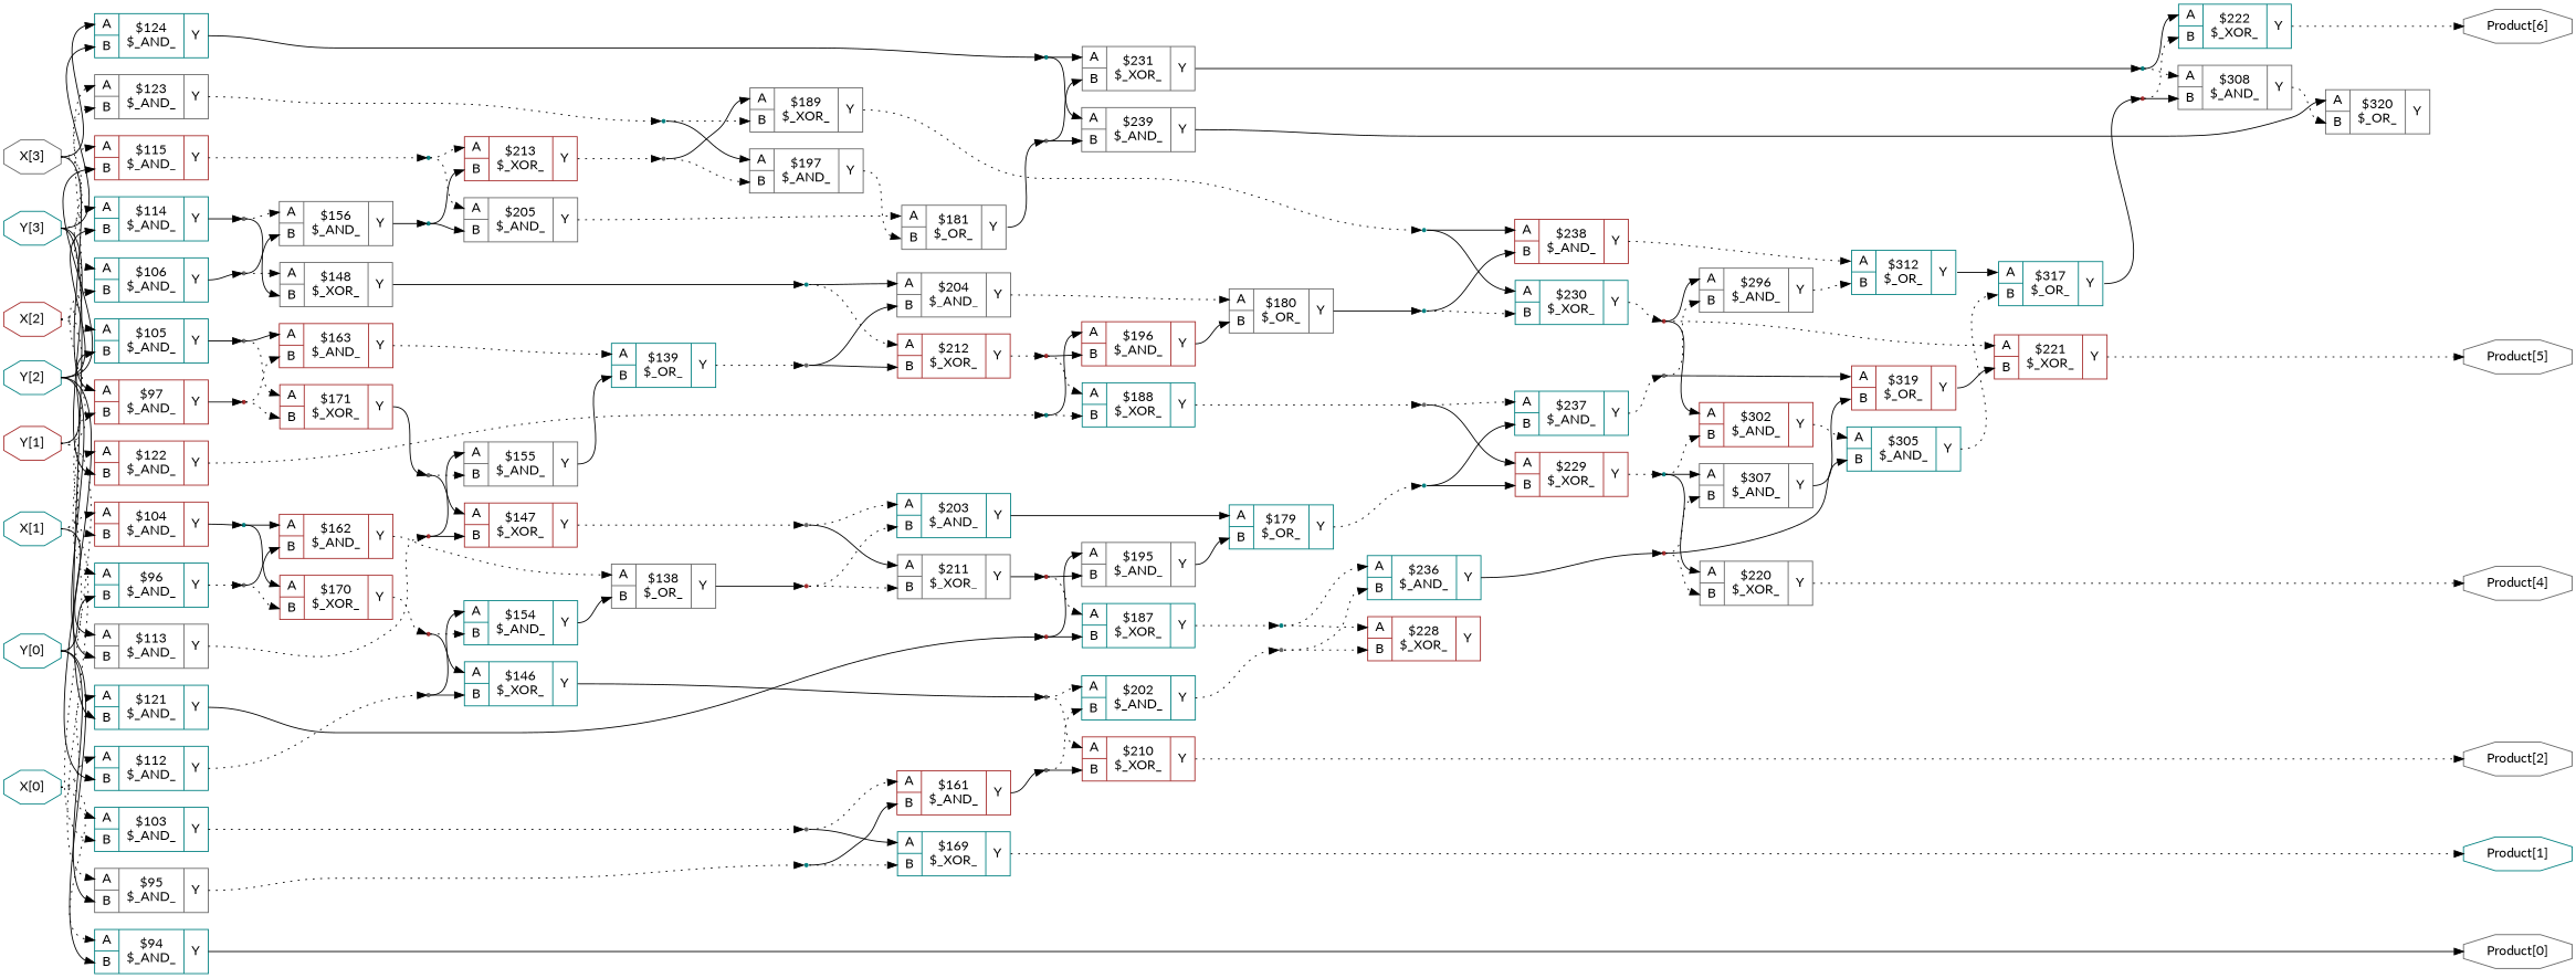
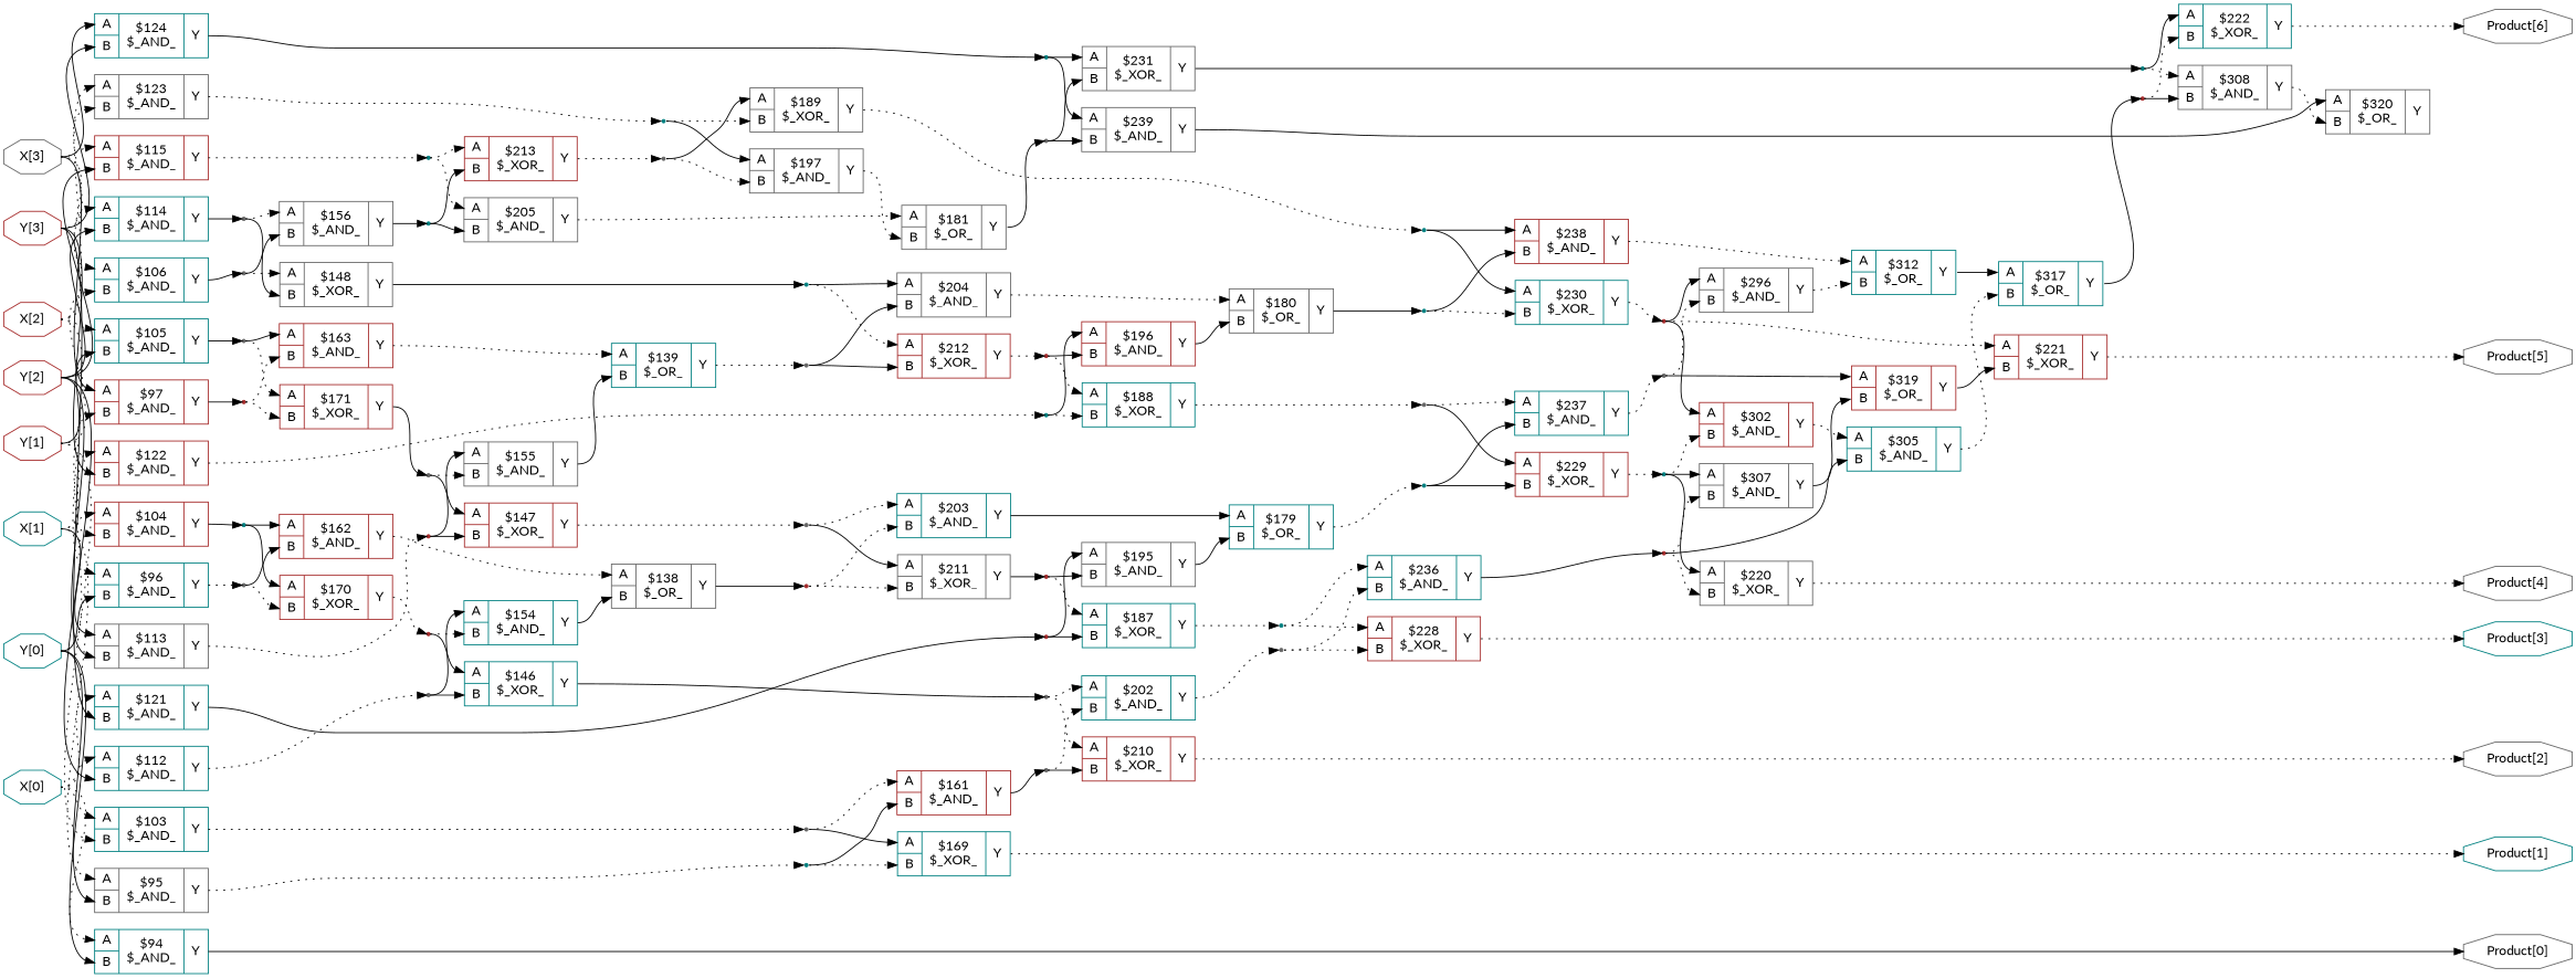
  digraph {
    fontname=Lato
    rankdir=LR
    remincross=true
    node [color=teal fontname=Lato shape=record]
    edge [color=black fontname=Lato headport="p76:w" style=dotted tailport=e]
    n68 [fontcolor=black label="X[0]" shape=octagon]
    n69 [fontcolor=black label="X[1]" shape=octagon]
    n70 [color=brown fontcolor=black label="X[2]" shape=octagon]
    n71 [color=gray40 fontcolor=black label="X[3]" shape=octagon]
    n72 [fontcolor=black label="Y[0]" shape=octagon]
    n73 [color=brown fontcolor=black label="Y[1]" shape=octagon]
-   n74 [fontcolor=black label="Y[2]" shape=octagon]
-   n75 [fontcolor=black label="Y[3]" shape=octagon]
+   n74 [color=brown fontcolor=black label="Y[2]" shape=octagon]
+   n75 [color=brown fontcolor=black label="Y[3]" shape=octagon]
    n60 [color=gray40 fontcolor=black label="Product[0]" shape=octagon]
    n61 [fontcolor=black label="Product[1]" shape=octagon]
    n62 [color=gray40 fontcolor=black label="Product[2]" shape=octagon]
+   n63 [fontcolor=black label="Product[3]" shape=octagon]
    n64 [color=gray40 fontcolor=black label="Product[4]" shape=octagon]
    n65 [color=gray40 fontcolor=black label="Product[5]" shape=octagon]
    n66 [color=gray40 fontcolor=black label="Product[6]" shape=octagon]
    c79 [label="{{<p76> A|<p77> B}|$103\n$_AND_|{<p78> Y}}"]
    c83 [label="{{<p76> A|<p77> B}|$112\n$_AND_|{<p78> Y}}"]
    c87 [label="{{<p76> A|<p77> B}|$121\n$_AND_|{<p78> Y}}"]
    c142 [label="{{<p76> A|<p77> B}|$94\n$_AND_|{<p78> Y}}"]
    c80 [color=brown label="{{<p76> A|<p77> B}|$104\n$_AND_|{<p78> Y}}"]
    c84 [color=gray40 label="{{<p76> A|<p77> B}|$113\n$_AND_|{<p78> Y}}"]
    c88 [color=brown label="{{<p76> A|<p77> B}|$122\n$_AND_|{<p78> Y}}"]
    c143 [color=gray40 label="{{<p76> A|<p77> B}|$95\n$_AND_|{<p78> Y}}"]
    c81 [label="{{<p76> A|<p77> B}|$105\n$_AND_|{<p78> Y}}"]
    c85 [label="{{<p76> A|<p77> B}|$114\n$_AND_|{<p78> Y}}"]
    c89 [color=gray40 label="{{<p76> A|<p77> B}|$123\n$_AND_|{<p78> Y}}"]
    c144 [label="{{<p76> A|<p77> B}|$96\n$_AND_|{<p78> Y}}"]
    c82 [label="{{<p76> A|<p77> B}|$106\n$_AND_|{<p78> Y}}"]
    c86 [color=brown label="{{<p76> A|<p77> B}|$115\n$_AND_|{<p78> Y}}"]
    c90 [label="{{<p76> A|<p77> B}|$124\n$_AND_|{<p78> Y}}"]
    c145 [color=brown label="{{<p76> A|<p77> B}|$97\n$_AND_|{<p78> Y}}"]
    n1 [color=gray40 shape=point]
    n8 [color=gray40 shape=point]
    n25 [color=brown shape=point]
    n2 [shape=point]
    n9 [color=brown shape=point]
    n26 [shape=point]
    n5 [shape=point]
    n3 [color=gray40 shape=point]
    n10 [color=gray40 shape=point]
    n27 [shape=point]
    n6 [color=gray40 shape=point]
    n4 [color=gray40 shape=point]
    n11 [shape=point]
    n28 [shape=point]
    n7 [color=brown shape=point]
    c99 [color=brown label="{{<p76> A|<p77> B}|$161\n$_AND_|{<p78> Y}}"]
    c102 [label="{{<p76> A|<p77> B}|$169\n$_XOR_|{<p78> Y}}"]
    c100 [color=brown label="{{<p76> A|<p77> B}|$162\n$_AND_|{<p78> Y}}"]
    c103 [color=brown label="{{<p76> A|<p77> B}|$170\n$_XOR_|{<p78> Y}}"]
    c101 [color=brown label="{{<p76> A|<p77> B}|$163\n$_AND_|{<p78> Y}}"]
    c104 [color=brown label="{{<p76> A|<p77> B}|$171\n$_XOR_|{<p78> Y}}"]
    c95 [color=gray40 label="{{<p76> A|<p77> B}|$148\n$_XOR_|{<p78> Y}}"]
    c98 [color=gray40 label="{{<p76> A|<p77> B}|$156\n$_AND_|{<p78> Y}}"]
    c93 [label="{{<p76> A|<p77> B}|$146\n$_XOR_|{<p78> Y}}"]
    c96 [label="{{<p76> A|<p77> B}|$154\n$_AND_|{<p78> Y}}"]
    c94 [color=brown label="{{<p76> A|<p77> B}|$147\n$_XOR_|{<p78> Y}}"]
    c97 [color=gray40 label="{{<p76> A|<p77> B}|$155\n$_AND_|{<p78> Y}}"]
    c117 [color=gray40 label="{{<p76> A|<p77> B}|$205\n$_AND_|{<p78> Y}}"]
    c121 [color=brown label="{{<p76> A|<p77> B}|$213\n$_XOR_|{<p78> Y}}"]
    c108 [label="{{<p76> A|<p77> B}|$187\n$_XOR_|{<p78> Y}}"]
    c111 [color=gray40 label="{{<p76> A|<p77> B}|$195\n$_AND_|{<p78> Y}}"]
    c109 [label="{{<p76> A|<p77> B}|$188\n$_XOR_|{<p78> Y}}"]
    c112 [color=brown label="{{<p76> A|<p77> B}|$196\n$_AND_|{<p78> Y}}"]
    c110 [color=gray40 label="{{<p76> A|<p77> B}|$189\n$_XOR_|{<p78> Y}}"]
    c113 [color=gray40 label="{{<p76> A|<p77> B}|$197\n$_AND_|{<p78> Y}}"]
    c128 [color=gray40 label="{{<p76> A|<p77> B}|$231\n$_XOR_|{<p78> Y}}"]
    c132 [color=gray40 label="{{<p76> A|<p77> B}|$239\n$_AND_|{<p78> Y}}"]
    c91 [color=gray40 label="{{<p76> A|<p77> B}|$138\n$_OR_|{<p78> Y}}"]
    n13 [color=brown shape=point]
    c115 [label="{{<p76> A|<p77> B}|$203\n$_AND_|{<p78> Y}}"]
    c119 [color=gray40 label="{{<p76> A|<p77> B}|$211\n$_XOR_|{<p78> Y}}"]
    c92 [label="{{<p76> A|<p77> B}|$139\n$_OR_|{<p78> Y}}"]
    n14 [color=gray40 shape=point]
    c116 [color=gray40 label="{{<p76> A|<p77> B}|$204\n$_AND_|{<p78> Y}}"]
    c120 [color=brown label="{{<p76> A|<p77> B}|$212\n$_XOR_|{<p78> Y}}"]
    n16 [color=gray40 shape=point]
    c114 [label="{{<p76> A|<p77> B}|$202\n$_AND_|{<p78> Y}}"]
    c118 [color=brown label="{{<p76> A|<p77> B}|$210\n$_XOR_|{<p78> Y}}"]
    n17 [color=gray40 shape=point]
    n18 [shape=point]
    n15 [shape=point]
    n12 [color=gray40 shape=point]
    n19 [color=brown shape=point]
    n20 [color=gray40 shape=point]
    c105 [label="{{<p76> A|<p77> B}|$179\n$_OR_|{<p78> Y}}"]
    n30 [shape=point]
    c126 [color=brown label="{{<p76> A|<p77> B}|$229\n$_XOR_|{<p78> Y}}"]
    c130 [label="{{<p76> A|<p77> B}|$237\n$_AND_|{<p78> Y}}"]
    c106 [color=gray40 label="{{<p76> A|<p77> B}|$180\n$_OR_|{<p78> Y}}"]
    n31 [shape=point]
    c127 [label="{{<p76> A|<p77> B}|$230\n$_XOR_|{<p78> Y}}"]
    c131 [color=brown label="{{<p76> A|<p77> B}|$238\n$_AND_|{<p78> Y}}"]
    c107 [color=gray40 label="{{<p76> A|<p77> B}|$181\n$_OR_|{<p78> Y}}"]
    n32 [color=gray40 shape=point]
    n33 [shape=point]
    c125 [color=brown label="{{<p76> A|<p77> B}|$228\n$_XOR_|{<p78> Y}}"]
    c129 [label="{{<p76> A|<p77> B}|$236\n$_AND_|{<p78> Y}}"]
    n34 [color=gray40 shape=point]
    n35 [shape=point]
    n29 [color=gray40 shape=point]
    n36 [color=brown shape=point]
    n37 [color=brown shape=point]
    n38 [color=gray40 shape=point]
    c122 [color=gray40 label="{{<p76> A|<p77> B}|$220\n$_XOR_|{<p78> Y}}"]
    c123 [color=brown label="{{<p76> A|<p77> B}|$221\n$_XOR_|{<p78> Y}}"]
    c124 [label="{{<p76> A|<p77> B}|$222\n$_XOR_|{<p78> Y}}"]
    n48 [shape=point]
    c134 [color=brown label="{{<p76> A|<p77> B}|$302\n$_AND_|{<p78> Y}}"]
    c136 [color=gray40 label="{{<p76> A|<p77> B}|$307\n$_AND_|{<p78> Y}}"]
    n49 [color=brown shape=point]
    c133 [color=gray40 label="{{<p76> A|<p77> B}|$296\n$_AND_|{<p78> Y}}"]
    n50 [shape=point]
    c137 [color=gray40 label="{{<p76> A|<p77> B}|$308\n$_AND_|{<p78> Y}}"]
    n45 [color=brown shape=point]
    c135 [label="{{<p76> A|<p77> B}|$305\n$_AND_|{<p78> Y}}"]
    n51 [color=gray40 shape=point]
    c140 [color=brown label="{{<p76> A|<p77> B}|$319\n$_OR_|{<p78> Y}}"]
    c138 [label="{{<p76> A|<p77> B}|$312\n$_OR_|{<p78> Y}}"]
    c139 [label="{{<p76> A|<p77> B}|$317\n$_OR_|{<p78> Y}}"]
    c141 [color=gray40 label="{{<p76> A|<p77> B}|$320\n$_OR_|{<p78> Y}}"]
    n47 [color=brown shape=point]
    subgraph sub_1 {
      rank=source
      n68
      n69
      n70
      n71
      n72
      n73
      n74
      n75
    }
    subgraph sub_2 {
      rank=sink
      n60
      n61
      n62
+     n63
      n64
      n65
      n66
    }
    n68 -> c79
    n68 -> c83
    n68 -> c87
    n68 -> c142
    n69 -> c80
    n69 -> c84 [style=solid]
    n69 -> c88
    n69 -> c143
    n70 -> c81
    n70 -> c85
    n70 -> c89
    n70 -> c144
    n71 -> c82
    n71 -> c86
    n71 -> c90 [style=solid]
    n71 -> c145 [style=solid]
    n72 -> c142 [headport="p77:w" style=solid]
    n72 -> c143 [headport="p77:w" style=solid]
    n72 -> c144 [headport="p77:w" style=solid]
    n72 -> c145 [headport="p77:w"]
    n73 -> c79 [headport="p77:w"]
    n73 -> c80 [headport="p77:w"]
    n73 -> c81 [headport="p77:w" style=solid]
    n73 -> c82 [headport="p77:w"]
    n74 -> c83 [headport="p77:w" style=solid]
    n74 -> c84 [headport="p77:w" style=solid]
    n74 -> c85 [headport="p77:w" style=solid]
    n74 -> c86 [headport="p77:w" style=solid]
    n75 -> c87 [headport="p77:w" style=solid]
    n75 -> c88 [headport="p77:w" style=solid]
    n75 -> c89 [headport="p77:w"]
    n75 -> c90 [headport="p77:w" style=solid]
    c79 -> n1 [headport=w tailport="p78:e"]
    c83 -> n8 [headport=w tailport="p78:e"]
    c87 -> n25 [headport=w style=solid tailport="p78:e"]
    c142 -> n60 [headport=w style=solid tailport="p78:e"]
    c80 -> n2 [headport=w style=solid tailport="p78:e"]
    c84 -> n9 [headport=w tailport="p78:e"]
    c88 -> n26 [headport=w tailport="p78:e"]
    c143 -> n5 [headport=w tailport="p78:e"]
    c81 -> n3 [headport=w style=solid tailport="p78:e"]
    c85 -> n10 [headport=w style=solid tailport="p78:e"]
    c89 -> n27 [headport=w tailport="p78:e"]
    c144 -> n6 [headport=w tailport="p78:e"]
    c82 -> n4 [headport=w style=solid tailport="p78:e"]
    c86 -> n11 [headport=w tailport="p78:e"]
    c90 -> n28 [headport=w style=solid tailport="p78:e"]
    c145 -> n7 [headport=w style=solid tailport="p78:e"]
    n1 -> c99
    n1 -> c102 [style=solid]
    n8 -> c93 [headport="p77:w" style=solid]
    n8 -> c96 [style=solid]
    n25 -> c108 [headport="p77:w" style=solid]
    n25 -> c111 [style=solid]
    n2 -> c100 [style=solid]
    n2 -> c103 [style=solid]
    n9 -> c94 [headport="p77:w" style=solid]
    n9 -> c97 [style=solid]
    n26 -> c109 [headport="p77:w"]
    n26 -> c112 [style=solid]
    n5 -> c99 [headport="p77:w" style=solid]
    n5 -> c102 [headport="p77:w"]
    n3 -> c101 [style=solid]
    n3 -> c104
    n10 -> c95 [headport="p77:w" style=solid]
    n10 -> c98
    n27 -> c110 [headport="p77:w"]
    n27 -> c113 [style=solid]
    n6 -> c100 [headport="p77:w" style=solid]
    n6 -> c103 [headport="p77:w"]
    n4 -> c95
    n4 -> c98 [headport="p77:w" style=solid]
    n11 -> c117
    n11 -> c121
    n28 -> c128 [style=solid]
    n28 -> c132 [style=solid]
    n7 -> c101 [headport="p77:w"]
    n7 -> c104 [headport="p77:w"]
    c99 -> n12 [headport=w style=solid tailport="p78:e"]
    c102 -> n61 [headport=w tailport="p78:e"]
    c100 -> c91 [tailport="p78:e"]
    c103 -> n19 [headport=w tailport="p78:e"]
    c101 -> c92 [tailport="p78:e"]
    c104 -> n20 [headport=w style=solid tailport="p78:e"]
    c95 -> n18 [headport=w style=solid tailport="p78:e"]
    c98 -> n15 [headport=w style=solid tailport="p78:e"]
    c93 -> n16 [headport=w style=solid tailport="p78:e"]
    c96 -> c91 [headport="p77:w" style=solid tailport="p78:e"]
    c94 -> n17 [headport=w tailport="p78:e"]
    c97 -> c92 [headport="p77:w" style=solid tailport="p78:e"]
    c117 -> c107 [tailport="p78:e"]
    c121 -> n38 [headport=w tailport="p78:e"]
    c108 -> n33 [headport=w tailport="p78:e"]
    c111 -> c105 [headport="p77:w" style=solid tailport="p78:e"]
    c109 -> n34 [headport=w tailport="p78:e"]
    c112 -> c106 [headport="p77:w" style=solid tailport="p78:e"]
    c110 -> n35 [headport=w tailport="p78:e"]
    c113 -> c107 [headport="p77:w" tailport="p78:e"]
    c128 -> n50 [headport=w style=solid tailport="p78:e"]
    c132 -> c141 [style=solid tailport="p78:e"]
    c91 -> n13 [headport=w style=solid tailport="p78:e"]
    n13 -> c115 [headport="p77:w"]
    n13 -> c119 [headport="p77:w"]
    c115 -> c105 [style=solid tailport="p78:e"]
    c119 -> n36 [headport=w style=solid tailport="p78:e"]
    c92 -> n14 [headport=w tailport="p78:e"]
    n14 -> c116 [headport="p77:w" style=solid]
    n14 -> c120 [headport="p77:w" style=solid]
    c116 -> c106 [tailport="p78:e"]
    c120 -> n37 [headport=w tailport="p78:e"]
    n16 -> c114
    n16 -> c118
    c114 -> n29 [headport=w tailport="p78:e"]
    c118 -> n62 [headport=w tailport="p78:e"]
    n17 -> c115
    n17 -> c119 [style=solid]
    n18 -> c116 [style=solid]
    n18 -> c120
    n15 -> c117 [headport="p77:w" style=solid]
    n15 -> c121 [headport="p77:w" style=solid]
    n12 -> c114 [headport="p77:w"]
    n12 -> c118 [headport="p77:w" style=solid]
    n19 -> c93 [style=solid]
    n19 -> c96 [headport="p77:w"]
    n20 -> c94 [style=solid]
    n20 -> c97 [headport="p77:w"]
    c105 -> n30 [headport=w tailport="p78:e"]
    n30 -> c126 [headport="p77:w" style=solid]
    n30 -> c130 [headport="p77:w" style=solid]
    c126 -> n48 [headport=w tailport="p78:e"]
    c130 -> n51 [headport=w tailport="p78:e"]
    c106 -> n31 [headport=w style=solid tailport="p78:e"]
    n31 -> c127 [headport="p77:w"]
    n31 -> c131 [headport="p77:w" style=solid]
    c127 -> n49 [headport=w tailport="p78:e"]
    c131 -> c138 [tailport="p78:e"]
    c107 -> n32 [headport=w style=solid tailport="p78:e"]
    n32 -> c128 [headport="p77:w" style=solid]
    n32 -> c132 [headport="p77:w" style=solid]
    n33 -> c125
    n33 -> c129
+   c125 -> n63 [headport=w tailport="p78:e"]
    c129 -> n45 [headport=w style=solid tailport="p78:e"]
    n34 -> c126 [style=solid]
    n34 -> c130
    n35 -> c127 [style=solid]
    n35 -> c131 [style=solid]
    n29 -> c125 [headport="p77:w"]
    n29 -> c129 [headport="p77:w"]
    n36 -> c108
    n36 -> c111 [headport="p77:w" style=solid]
    n37 -> c109
    n37 -> c112 [headport="p77:w" style=solid]
    n38 -> c110 [style=solid]
    n38 -> c113 [headport="p77:w"]
    c122 -> n64 [headport=w tailport="p78:e"]
    c123 -> n65 [headport=w tailport="p78:e"]
    c124 -> n66 [headport=w tailport="p78:e"]
    n48 -> c122 [style=solid]
    n48 -> c134 [headport="p77:w"]
    n48 -> c136 [style=solid]
    c134 -> c135 [tailport="p78:e"]
    c136 -> c140 [headport="p77:w" style=solid tailport="p78:e"]
    n49 -> c123
    n49 -> c134 [style=solid]
    n49 -> c133 [style=solid]
    c133 -> c138 [headport="p77:w" tailport="p78:e"]
    n50 -> c124 [style=solid]
    n50 -> c137
    c137 -> c141 [headport="p77:w" tailport="p78:e"]
    n45 -> c122 [headport="p77:w"]
    n45 -> c136 [headport="p77:w"]
    n45 -> c135 [headport="p77:w" style=solid]
    c135 -> c139 [headport="p77:w" tailport="p78:e"]
    n51 -> c133 [headport="p77:w"]
    n51 -> c140 [style=solid]
    c140 -> c123 [headport="p77:w" style=solid tailport="p78:e"]
    c138 -> c139 [style=solid tailport="p78:e"]
    c139 -> n47 [headport=w style=solid tailport="p78:e"]
    n47 -> c124 [headport="p77:w"]
    n47 -> c137 [headport="p77:w" style=solid]
  }
